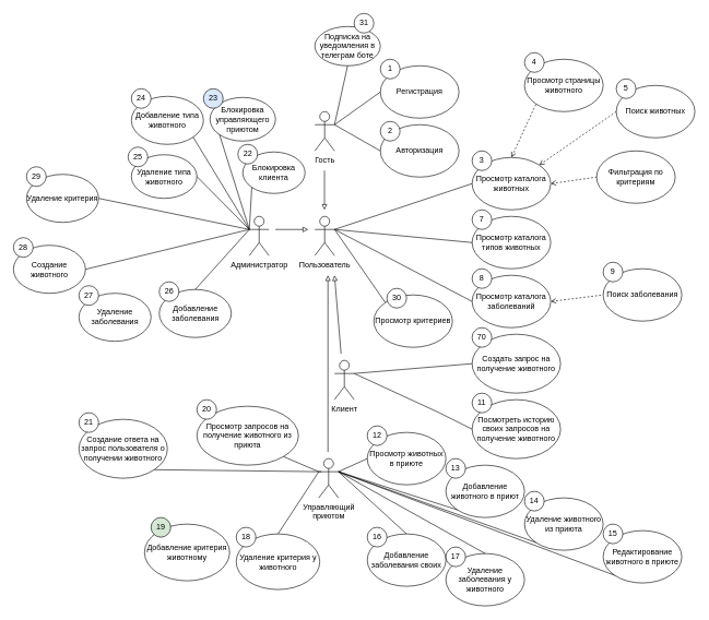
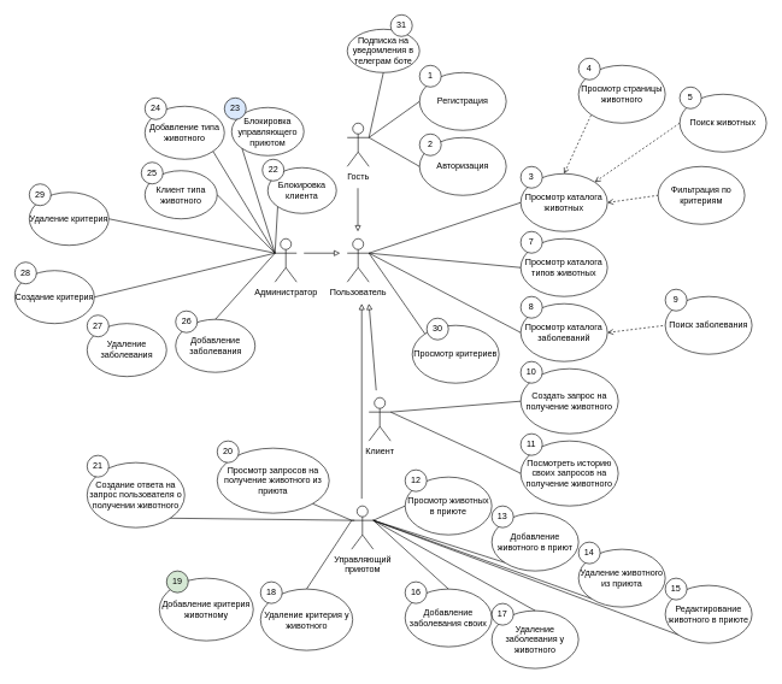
  <mxCell id="0" />
  <mxCell id="1" parent="0" />
  <mxCell id="2" value="Гость" style="shape=umlActor;verticalLabelPosition=bottom;verticalAlign=top;html=1;outlineConnect=0;" parent="1" vertex="1"><mxGeometry x="480" y="170" width="30" height="60" as="geometry" /></mxCell>
  <mxCell id="3" value="Пользователь" style="shape=umlActor;verticalLabelPosition=bottom;verticalAlign=top;html=1;outlineConnect=0;" parent="1" vertex="1"><mxGeometry x="480" y="330" width="30" height="60" as="geometry" /></mxCell>
  <mxCell id="4" value="Клиент" style="shape=umlActor;verticalLabelPosition=bottom;verticalAlign=top;html=1;outlineConnect=0;" parent="1" vertex="1"><mxGeometry x="510" y="550" width="30" height="60" as="geometry" /></mxCell>
  <mxCell id="5" value="Управляющий &lt;br&gt;приютом" style="shape=umlActor;verticalLabelPosition=bottom;verticalAlign=top;html=1;outlineConnect=0;" parent="1" vertex="1"><mxGeometry x="486" y="700" width="30" height="60" as="geometry" /></mxCell>
  <mxCell id="6" value="Администратор" style="shape=umlActor;verticalLabelPosition=bottom;verticalAlign=top;html=1;outlineConnect=0;" parent="1" vertex="1"><mxGeometry x="380" y="330" width="30" height="60" as="geometry" /></mxCell>
  <mxCell id="7" value="" style="endArrow=block;html=1;rounded=0;endFill=0;" parent="1" edge="1"><mxGeometry width="50" height="50" relative="1" as="geometry"><mxPoint x="494.68" y="260" as="sourcePoint" /><mxPoint x="494.68" y="320" as="targetPoint" /></mxGeometry></mxCell>
  <mxCell id="8" value="" style="endArrow=block;html=1;rounded=0;endFill=0;" parent="1" edge="1"><mxGeometry width="50" height="50" relative="1" as="geometry"><mxPoint x="520" y="540" as="sourcePoint" /><mxPoint x="510" y="420" as="targetPoint" /></mxGeometry></mxCell>
  <mxCell id="9" value="" style="endArrow=block;html=1;rounded=0;endFill=0;" parent="1" edge="1"><mxGeometry width="50" height="50" relative="1" as="geometry"><mxPoint x="500" y="690" as="sourcePoint" /><mxPoint x="500" y="420" as="targetPoint" /></mxGeometry></mxCell>
  <mxCell id="10" value="" style="endArrow=block;html=1;rounded=0;endFill=0;" parent="1" edge="1"><mxGeometry width="50" height="50" relative="1" as="geometry"><mxPoint x="420" y="350" as="sourcePoint" /><mxPoint x="470" y="350" as="targetPoint" /></mxGeometry></mxCell>
  <mxCell id="11" value="Регистрация" style="ellipse;whiteSpace=wrap;html=1;" parent="1" vertex="1"><mxGeometry x="580" y="100" width="120" height="80" as="geometry" /></mxCell>
  <mxCell id="12" value="1" style="ellipse;whiteSpace=wrap;html=1;aspect=fixed;" parent="1" vertex="1"><mxGeometry x="580" width="30" height="30" as="geometry" y="90" /></mxCell>
  <mxCell id="13" value="Авторизация" style="ellipse;whiteSpace=wrap;html=1;" parent="1" vertex="1"><mxGeometry x="580" y="190" width="120" height="80" as="geometry" /></mxCell>
  <mxCell id="14" value="2" style="ellipse;whiteSpace=wrap;html=1;aspect=fixed;" parent="1" vertex="1"><mxGeometry x="580" y="185" width="30" height="30" as="geometry" /></mxCell>
  <mxCell id="15" value="" style="endArrow=none;html=1;rounded=0;exitX=1;exitY=0.333;exitDx=0;exitDy=0;exitPerimeter=0;entryX=0;entryY=0.5;entryDx=0;entryDy=0;" parent="1" source="2" target="11" edge="1"><mxGeometry width="50" height="50" relative="1" as="geometry"><mxPoint x="510" y="170" as="sourcePoint" /><mxPoint x="560" y="120" as="targetPoint" /></mxGeometry></mxCell>
  <mxCell id="16" value="" style="endArrow=none;html=1;rounded=0;entryX=0;entryY=0.5;entryDx=0;entryDy=0;" parent="1" target="13" edge="1"><mxGeometry width="50" height="50" relative="1" as="geometry"><mxPoint x="510" y="190" as="sourcePoint" /><mxPoint x="590" y="150" as="targetPoint" /></mxGeometry></mxCell>
  <mxCell id="17" value="Просмотр каталога животных" style="ellipse;whiteSpace=wrap;html=1;" parent="1" vertex="1"><mxGeometry x="720" y="240" width="120" height="80" as="geometry" /></mxCell>
  <mxCell id="18" value="3" style="ellipse;whiteSpace=wrap;html=1;aspect=fixed;" parent="1" vertex="1"><mxGeometry x="720" y="230" width="30" height="30" as="geometry" /></mxCell>
  <mxCell id="19" value="Просмотр каталога типов животных" style="ellipse;whiteSpace=wrap;html=1;" parent="1" vertex="1"><mxGeometry x="720" y="330" width="120" height="80" as="geometry" /></mxCell>
  <mxCell id="20" value="7" style="ellipse;whiteSpace=wrap;html=1;aspect=fixed;" parent="1" vertex="1"><mxGeometry x="720" y="320" width="30" height="30" as="geometry" /></mxCell>
  <mxCell id="21" value="Просмотр каталога заболеваний" style="ellipse;whiteSpace=wrap;html=1;" parent="1" vertex="1"><mxGeometry x="720" y="420" width="120" height="80" as="geometry" /></mxCell>
  <mxCell id="22" value="8" style="ellipse;whiteSpace=wrap;html=1;aspect=fixed;" parent="1" vertex="1"><mxGeometry x="720" y="410" width="30" height="30" as="geometry" /></mxCell>
  <mxCell id="23" value="" style="endArrow=none;html=1;rounded=0;exitX=1;exitY=0.333;exitDx=0;exitDy=0;exitPerimeter=0;entryX=0;entryY=0.5;entryDx=0;entryDy=0;" parent="1" source="3" target="17" edge="1"><mxGeometry width="50" height="50" relative="1" as="geometry"><mxPoint x="580" y="380" as="sourcePoint" /><mxPoint x="630" y="330" as="targetPoint" /></mxGeometry></mxCell>
  <mxCell id="24" value="" style="endArrow=none;html=1;rounded=0;exitX=1;exitY=0.333;exitDx=0;exitDy=0;exitPerimeter=0;entryX=0;entryY=0.5;entryDx=0;entryDy=0;" parent="1" source="3" target="19" edge="1"><mxGeometry width="50" height="50" relative="1" as="geometry"><mxPoint x="520" y="360" as="sourcePoint" /><mxPoint x="730" y="290" as="targetPoint" /></mxGeometry></mxCell>
  <mxCell id="25" value="" style="endArrow=none;html=1;rounded=0;exitX=1;exitY=0.333;exitDx=0;exitDy=0;exitPerimeter=0;entryX=0;entryY=0.5;entryDx=0;entryDy=0;" parent="1" source="3" target="21" edge="1"><mxGeometry width="50" height="50" relative="1" as="geometry"><mxPoint x="520" y="360" as="sourcePoint" /><mxPoint x="730" y="380" as="targetPoint" /></mxGeometry></mxCell>
  <mxCell id="26" value="Создать запрос на получение животного" style="ellipse;whiteSpace=wrap;html=1;" parent="1" vertex="1"><mxGeometry x="720" y="510" width="135" height="90" as="geometry" /></mxCell>
- <mxCell id="27" value="70" style="ellipse;whiteSpace=wrap;html=1;aspect=fixed;" parent="1" vertex="1"><mxGeometry x="720" y="500" width="30" height="30" as="geometry" /></mxCell>
+ <mxCell id="27" value="10" style="ellipse;whiteSpace=wrap;html=1;aspect=fixed;" parent="1" vertex="1"><mxGeometry x="720" y="500" width="30" height="30" as="geometry" /></mxCell>
  <mxCell id="28" value="Посмотреть историю своих запросов на получение животного" style="ellipse;whiteSpace=wrap;html=1;" parent="1" vertex="1"><mxGeometry x="720" y="610" width="135" height="90" as="geometry" /></mxCell>
  <mxCell id="29" value="11" style="ellipse;whiteSpace=wrap;html=1;aspect=fixed;" parent="1" vertex="1"><mxGeometry x="720" y="600" width="30" height="30" as="geometry" /></mxCell>
  <mxCell id="30" value="" style="endArrow=none;html=1;rounded=0;exitX=1;exitY=0.333;exitDx=0;exitDy=0;exitPerimeter=0;entryX=0;entryY=0.5;entryDx=0;entryDy=0;" parent="1" source="4" target="26" edge="1"><mxGeometry width="50" height="50" relative="1" as="geometry"><mxPoint x="560" y="580" as="sourcePoint" /><mxPoint x="770" y="690" as="targetPoint" /></mxGeometry></mxCell>
  <mxCell id="31" value="" style="endArrow=none;html=1;rounded=0;exitX=1;exitY=0.333;exitDx=0;exitDy=0;exitPerimeter=0;entryX=0;entryY=0.5;entryDx=0;entryDy=0;" parent="1" source="4" target="28" edge="1"><mxGeometry width="50" height="50" relative="1" as="geometry"><mxPoint x="570" y="590" as="sourcePoint" /><mxPoint x="730" y="560" as="targetPoint" /><Array as="points"><mxPoint x="670" y="630" /></Array></mxGeometry></mxCell>
  <mxCell id="32" value="Просмотр животных в приюте" style="ellipse;whiteSpace=wrap;html=1;" parent="1" vertex="1"><mxGeometry x="560" y="660" width="120" height="80" as="geometry" /></mxCell>
  <mxCell id="33" value="12" style="ellipse;whiteSpace=wrap;html=1;aspect=fixed;" parent="1" vertex="1"><mxGeometry x="560" y="650" width="30" height="30" as="geometry" /></mxCell>
  <mxCell id="34" value="Просмотр страницы животного" style="ellipse;whiteSpace=wrap;html=1;" parent="1" vertex="1"><mxGeometry x="800" width="120" height="80" as="geometry" y="90" /></mxCell>
  <mxCell id="35" value="4" style="ellipse;whiteSpace=wrap;html=1;aspect=fixed;" parent="1" vertex="1"><mxGeometry x="800" y="80" width="30" height="30" as="geometry" /></mxCell>
  <mxCell id="36" value="Поиск животных" style="ellipse;whiteSpace=wrap;html=1;" parent="1" vertex="1"><mxGeometry x="940" y="130" width="120" height="80" as="geometry" /></mxCell>
  <mxCell id="37" value="5" style="ellipse;whiteSpace=wrap;html=1;aspect=fixed;" parent="1" vertex="1"><mxGeometry x="940" y="120" width="30" height="30" as="geometry" /></mxCell>
  <mxCell id="38" value="Фильтрация по критериям" style="ellipse;whiteSpace=wrap;html=1;" parent="1" vertex="1"><mxGeometry x="910" y="230" width="120" height="80" as="geometry" /></mxCell>
  <mxCell id="39" value="" style="endArrow=none;dashed=1;html=1;rounded=0;startArrow=open;startFill=0;exitX=0.5;exitY=0;exitDx=0;exitDy=0;entryX=0;entryY=1;entryDx=0;entryDy=0;" parent="1" source="17" target="34" edge="1"><mxGeometry width="50" height="50" relative="1" as="geometry"><mxPoint x="790" y="225" as="sourcePoint" /><mxPoint x="840" y="175" as="targetPoint" /></mxGeometry></mxCell>
  <mxCell id="40" value="" style="endArrow=none;dashed=1;html=1;rounded=0;startArrow=open;startFill=0;exitX=1;exitY=0;exitDx=0;exitDy=0;entryX=0;entryY=0.5;entryDx=0;entryDy=0;" parent="1" source="17" target="36" edge="1"><mxGeometry width="50" height="50" relative="1" as="geometry"><mxPoint x="800" y="235" as="sourcePoint" /><mxPoint x="850" y="185" as="targetPoint" /></mxGeometry></mxCell>
  <mxCell id="41" value="" style="endArrow=none;dashed=1;html=1;rounded=0;startArrow=open;startFill=0;exitX=1;exitY=0.5;exitDx=0;exitDy=0;entryX=0;entryY=0.5;entryDx=0;entryDy=0;" parent="1" source="17" target="38" edge="1"><mxGeometry width="50" height="50" relative="1" as="geometry"><mxPoint x="855" y="310" as="sourcePoint" /><mxPoint x="905" y="260" as="targetPoint" /></mxGeometry></mxCell>
  <mxCell id="42" value="Поиск заболевания" style="ellipse;whiteSpace=wrap;html=1;" parent="1" vertex="1"><mxGeometry x="920" y="410" width="120" height="80" as="geometry" /></mxCell>
  <mxCell id="43" value="9" style="ellipse;whiteSpace=wrap;html=1;aspect=fixed;" parent="1" vertex="1"><mxGeometry x="920" y="400" width="30" height="30" as="geometry" /></mxCell>
  <mxCell id="44" value="" style="endArrow=none;dashed=1;html=1;rounded=0;startArrow=open;startFill=0;exitX=1;exitY=0.5;exitDx=0;exitDy=0;entryX=0;entryY=0.5;entryDx=0;entryDy=0;" parent="1" source="21" target="42" edge="1"><mxGeometry width="50" height="50" relative="1" as="geometry"><mxPoint x="860" y="460" as="sourcePoint" /><mxPoint x="930" y="430" as="targetPoint" /></mxGeometry></mxCell>
  <mxCell id="45" value="Добавление животного в приют" style="ellipse;whiteSpace=wrap;html=1;" parent="1" vertex="1"><mxGeometry x="680" y="710" width="120" height="80" as="geometry" /></mxCell>
  <mxCell id="46" value="13" style="ellipse;whiteSpace=wrap;html=1;aspect=fixed;" parent="1" vertex="1"><mxGeometry x="680" y="700" width="30" height="30" as="geometry" /></mxCell>
  <mxCell id="47" value="Удаление животного из приюта" style="ellipse;whiteSpace=wrap;html=1;" parent="1" vertex="1"><mxGeometry x="800" y="760" width="120" height="80" as="geometry" /></mxCell>
  <mxCell id="48" value="14" style="ellipse;whiteSpace=wrap;html=1;aspect=fixed;" parent="1" vertex="1"><mxGeometry x="800" y="750" width="30" height="30" as="geometry" /></mxCell>
  <mxCell id="49" value="Редактирование животного в приюте" style="ellipse;whiteSpace=wrap;html=1;" parent="1" vertex="1"><mxGeometry x="920" y="810" width="120" height="80" as="geometry" /></mxCell>
  <mxCell id="50" value="15" style="ellipse;whiteSpace=wrap;html=1;aspect=fixed;" parent="1" vertex="1"><mxGeometry x="920" y="800" width="30" height="30" as="geometry" /></mxCell>
  <mxCell id="51" value="" style="endArrow=none;html=1;rounded=0;exitX=1;exitY=0.333;exitDx=0;exitDy=0;exitPerimeter=0;entryX=0;entryY=0.5;entryDx=0;entryDy=0;" parent="1" source="5" target="32" edge="1"><mxGeometry width="50" height="50" relative="1" as="geometry"><mxPoint x="540" y="810" as="sourcePoint" /><mxPoint x="750" y="920" as="targetPoint" /></mxGeometry></mxCell>
  <mxCell id="52" value="" style="endArrow=none;html=1;rounded=0;exitX=1;exitY=0.333;exitDx=0;exitDy=0;exitPerimeter=0;entryX=0;entryY=1;entryDx=0;entryDy=0;" parent="1" source="5" target="45" edge="1"><mxGeometry width="50" height="50" relative="1" as="geometry"><mxPoint x="526" y="730" as="sourcePoint" /><mxPoint x="570" y="710" as="targetPoint" /></mxGeometry></mxCell>
  <mxCell id="53" value="" style="endArrow=none;html=1;rounded=0;exitX=1;exitY=0.333;exitDx=0;exitDy=0;exitPerimeter=0;entryX=0;entryY=1;entryDx=0;entryDy=0;" parent="1" source="5" target="47" edge="1"><mxGeometry width="50" height="50" relative="1" as="geometry"><mxPoint x="536" y="740" as="sourcePoint" /><mxPoint x="690" y="760" as="targetPoint" /></mxGeometry></mxCell>
  <mxCell id="54" value="" style="endArrow=none;html=1;rounded=0;exitX=1;exitY=0.333;exitDx=0;exitDy=0;exitPerimeter=0;entryX=0;entryY=1;entryDx=0;entryDy=0;" parent="1" source="5" target="49" edge="1"><mxGeometry width="50" height="50" relative="1" as="geometry"><mxPoint x="546" y="750" as="sourcePoint" /><mxPoint x="828" y="838" as="targetPoint" /></mxGeometry></mxCell>
  <mxCell id="55" value="Добавление заболевания своих" style="ellipse;whiteSpace=wrap;html=1;" parent="1" vertex="1"><mxGeometry x="560" y="815" width="120" height="80" as="geometry" /></mxCell>
  <mxCell id="56" value="16" style="ellipse;whiteSpace=wrap;html=1;aspect=fixed;" parent="1" vertex="1"><mxGeometry x="560" y="805" width="30" height="30" as="geometry" /></mxCell>
  <mxCell id="57" value="Удаление заболевания у животного" style="ellipse;whiteSpace=wrap;html=1;" parent="1" vertex="1"><mxGeometry x="680" y="845" width="120" height="80" as="geometry" /></mxCell>
  <mxCell id="58" value="17" style="ellipse;whiteSpace=wrap;html=1;aspect=fixed;" parent="1" vertex="1"><mxGeometry x="680" y="835" width="30" height="30" as="geometry" /></mxCell>
  <mxCell id="59" value="" style="endArrow=none;html=1;rounded=0;exitX=1;exitY=0.333;exitDx=0;exitDy=0;exitPerimeter=0;entryX=0.5;entryY=0;entryDx=0;entryDy=0;" parent="1" source="5" target="55" edge="1"><mxGeometry width="50" height="50" relative="1" as="geometry"><mxPoint x="526" y="730" as="sourcePoint" /><mxPoint x="708" y="788" as="targetPoint" /></mxGeometry></mxCell>
  <mxCell id="60" value="" style="endArrow=none;html=1;rounded=0;entryX=0.5;entryY=0;entryDx=0;entryDy=0;exitX=1;exitY=0.333;exitDx=0;exitDy=0;exitPerimeter=0;" parent="1" source="5" target="57" edge="1"><mxGeometry width="50" height="50" relative="1" as="geometry"><mxPoint x="520" y="720" as="sourcePoint" /><mxPoint x="630" y="825" as="targetPoint" /></mxGeometry></mxCell>
  <mxCell id="61" value="Удаление критерия у животного" style="ellipse;whiteSpace=wrap;html=1;" parent="1" vertex="1"><mxGeometry x="360" y="815" width="127.5" height="85" as="geometry" /></mxCell>
  <mxCell id="62" value="18" style="ellipse;whiteSpace=wrap;html=1;aspect=fixed;" parent="1" vertex="1"><mxGeometry x="360" y="805" width="30" height="30" as="geometry" /></mxCell>
  <mxCell id="63" value="Добавление критерия животному" style="ellipse;whiteSpace=wrap;html=1;" parent="1" vertex="1"><mxGeometry x="220" y="800" width="130" height="86.67" as="geometry" /></mxCell>
  <mxCell id="64" value="19" style="ellipse;whiteSpace=wrap;html=1;aspect=fixed;fillColor=#d5e8d4;" parent="1" vertex="1"><mxGeometry x="230" y="790" width="30" height="30" as="geometry" /></mxCell>
  <mxCell id="65" value="" style="endArrow=none;html=1;rounded=0;exitX=0;exitY=0.333;exitDx=0;exitDy=0;exitPerimeter=0;entryX=0.5;entryY=0;entryDx=0;entryDy=0;" parent="1" source="5" target="61" edge="1"><mxGeometry width="50" height="50" relative="1" as="geometry"><mxPoint x="496" y="730" as="sourcePoint" /><mxPoint x="300" y="810" as="targetPoint" /></mxGeometry></mxCell>
  <mxCell id="66" value="Просмотр запросов на получение животного из приюта" style="ellipse;whiteSpace=wrap;html=1;" parent="1" vertex="1"><mxGeometry x="300" y="620" width="155" height="90" as="geometry" /></mxCell>
  <mxCell id="67" value="20" style="ellipse;whiteSpace=wrap;html=1;aspect=fixed;" parent="1" vertex="1"><mxGeometry x="300" y="610" width="30" height="30" as="geometry" /></mxCell>
  <mxCell id="68" value="Создание ответа на запрос пользователя о получении животного" style="ellipse;whiteSpace=wrap;html=1;" parent="1" vertex="1"><mxGeometry x="120" y="640" width="135" height="90" as="geometry" /></mxCell>
  <mxCell id="69" value="21" style="ellipse;whiteSpace=wrap;html=1;aspect=fixed;" parent="1" vertex="1"><mxGeometry x="120" y="630" width="30" height="30" as="geometry" /></mxCell>
  <mxCell id="70" value="" style="endArrow=none;html=1;rounded=0;entryX=1;entryY=1;entryDx=0;entryDy=0;exitX=0;exitY=0.333;exitDx=0;exitDy=0;exitPerimeter=0;" parent="1" source="5" target="66" edge="1"><mxGeometry width="50" height="50" relative="1" as="geometry"><mxPoint x="480" y="720" as="sourcePoint" /><mxPoint x="295" y="810" as="targetPoint" /></mxGeometry></mxCell>
  <mxCell id="71" value="" style="endArrow=none;html=1;rounded=0;entryX=1;entryY=1;entryDx=0;entryDy=0;" parent="1" target="68" edge="1"><mxGeometry width="50" height="50" relative="1" as="geometry"><mxPoint x="490" y="720" as="sourcePoint" /><mxPoint x="443" y="707" as="targetPoint" /></mxGeometry></mxCell>
  <mxCell id="72" value="Блокировка клиента" style="ellipse;whiteSpace=wrap;html=1;" parent="1" vertex="1"><mxGeometry x="370" y="231.67" width="95" height="63.33" as="geometry" /></mxCell>
  <mxCell id="73" value="22" style="ellipse;whiteSpace=wrap;html=1;aspect=fixed;" parent="1" vertex="1"><mxGeometry x="362.5" y="220" width="30" height="30" as="geometry" /></mxCell>
  <mxCell id="74" value="Блокировка управляющего приютом" style="ellipse;whiteSpace=wrap;html=1;" parent="1" vertex="1"><mxGeometry x="320" y="148.33" width="100" height="66.67" as="geometry" /></mxCell>
  <mxCell id="75" value="23" style="ellipse;whiteSpace=wrap;html=1;aspect=fixed;fillColor=#dae8fc;" parent="1" vertex="1"><mxGeometry x="310" y="135" width="30" height="30" as="geometry" /></mxCell>
  <mxCell id="76" value="" style="endArrow=none;html=1;rounded=0;exitX=0;exitY=0.333;exitDx=0;exitDy=0;exitPerimeter=0;entryX=0;entryY=1;entryDx=0;entryDy=0;" parent="1" source="6" target="72" edge="1"><mxGeometry width="50" height="50" relative="1" as="geometry"><mxPoint x="190" y="315" as="sourcePoint" /><mxPoint x="400" y="245" as="targetPoint" /></mxGeometry></mxCell>
  <mxCell id="77" value="" style="endArrow=none;html=1;rounded=0;exitX=0;exitY=0.333;exitDx=0;exitDy=0;exitPerimeter=0;entryX=0;entryY=1;entryDx=0;entryDy=0;" parent="1" source="6" target="74" edge="1"><mxGeometry width="50" height="50" relative="1" as="geometry"><mxPoint x="390" y="360" as="sourcePoint" /><mxPoint x="394" y="296" as="targetPoint" /></mxGeometry></mxCell>
  <mxCell id="78" value="Добавление типа животного" style="ellipse;whiteSpace=wrap;html=1;" parent="1" vertex="1"><mxGeometry y="146.66" width="110" height="73.34" as="geometry" x="200" /></mxCell>
- <mxCell id="79" value="Удаление типа животного" style="ellipse;whiteSpace=wrap;html=1;" parent="1" vertex="1"><mxGeometry y="235.84" width="100" height="66.67" as="geometry" x="200" /></mxCell>
+ <mxCell id="79" value="Клиент типа животного" style="ellipse;whiteSpace=wrap;html=1;" parent="1" vertex="1"><mxGeometry y="235.84" width="100" height="66.67" as="geometry" x="200" /></mxCell>
  <mxCell id="80" value="24" style="ellipse;whiteSpace=wrap;html=1;aspect=fixed;" parent="1" vertex="1"><mxGeometry y="135" width="30" height="30" as="geometry" x="200" /></mxCell>
  <mxCell id="81" value="25" style="ellipse;whiteSpace=wrap;html=1;aspect=fixed;" parent="1" vertex="1"><mxGeometry x="195" y="224.17" width="30" height="30" as="geometry" /></mxCell>
  <mxCell id="82" value="" style="endArrow=none;html=1;rounded=0;entryX=1;entryY=1;entryDx=0;entryDy=0;" parent="1" target="78" edge="1"><mxGeometry width="50" height="50" relative="1" as="geometry"><mxPoint x="380" y="350" as="sourcePoint" /><mxPoint x="345" y="215" as="targetPoint" /></mxGeometry></mxCell>
  <mxCell id="83" value="" style="endArrow=none;html=1;rounded=0;entryX=1;entryY=0.5;entryDx=0;entryDy=0;" parent="1" target="79" edge="1"><mxGeometry width="50" height="50" relative="1" as="geometry"><mxPoint x="380" y="350" as="sourcePoint" /><mxPoint x="304" y="219" as="targetPoint" /></mxGeometry></mxCell>
  <mxCell id="84" value="Добавление заболевания" style="ellipse;whiteSpace=wrap;html=1;" parent="1" vertex="1"><mxGeometry x="242.5" y="441.66" width="110" height="73.34" as="geometry" /></mxCell>
  <mxCell id="85" value="26" style="ellipse;whiteSpace=wrap;html=1;aspect=fixed;" parent="1" vertex="1"><mxGeometry x="242.5" y="430" width="30" height="30" as="geometry" /></mxCell>
  <mxCell id="86" value="Удаление заболевания" style="ellipse;whiteSpace=wrap;html=1;" parent="1" vertex="1"><mxGeometry x="120" y="447.49" width="110" height="73.34" as="geometry" /></mxCell>
  <mxCell id="87" value="27" style="ellipse;whiteSpace=wrap;html=1;aspect=fixed;" parent="1" vertex="1"><mxGeometry x="120" y="435.83" width="30" height="30" as="geometry" /></mxCell>
  <mxCell id="88" value="" style="endArrow=none;html=1;rounded=0;entryX=0;entryY=0.333;entryDx=0;entryDy=0;exitX=0.5;exitY=0;exitDx=0;exitDy=0;entryPerimeter=0;" parent="1" source="84" target="6" edge="1"><mxGeometry width="50" height="50" relative="1" as="geometry"><mxPoint x="210" y="460" as="sourcePoint" /><mxPoint x="390" y="360" as="targetPoint" /></mxGeometry></mxCell>
- <mxCell id="89" value="Создание животного" style="ellipse;whiteSpace=wrap;html=1;" parent="1" vertex="1"><mxGeometry x="20" y="374.15" width="110" height="73.34" as="geometry" /></mxCell>
+ <mxCell id="89" value="Создание критерия" style="ellipse;whiteSpace=wrap;html=1;" parent="1" vertex="1"><mxGeometry x="20" y="374.15" width="110" height="73.34" as="geometry" /></mxCell>
  <mxCell id="90" value="28" style="ellipse;whiteSpace=wrap;html=1;aspect=fixed;" parent="1" vertex="1"><mxGeometry x="20" y="362.49" width="30" height="30" as="geometry" /></mxCell>
  <mxCell id="91" value="Удаление критерия" style="ellipse;whiteSpace=wrap;html=1;" parent="1" vertex="1"><mxGeometry x="40" y="265.83" width="110" height="73.34" as="geometry" /></mxCell>
  <mxCell id="92" value="29" style="ellipse;whiteSpace=wrap;html=1;aspect=fixed;" parent="1" vertex="1"><mxGeometry x="40" y="254.17" width="30" height="30" as="geometry" /></mxCell>
  <mxCell id="93" value="" style="endArrow=none;html=1;rounded=0;exitX=1;exitY=0.5;exitDx=0;exitDy=0;" parent="1" source="91" edge="1"><mxGeometry width="50" height="50" relative="1" as="geometry"><mxPoint x="210" y="460" as="sourcePoint" /><mxPoint x="380" y="350" as="targetPoint" /></mxGeometry></mxCell>
  <mxCell id="94" value="" style="endArrow=none;html=1;rounded=0;exitX=1;exitY=0.5;exitDx=0;exitDy=0;" parent="1" source="89" edge="1"><mxGeometry width="50" height="50" relative="1" as="geometry"><mxPoint x="160" y="313" as="sourcePoint" /><mxPoint x="380" y="350" as="targetPoint" /></mxGeometry></mxCell>
  <mxCell id="95" value="Просмотр критериев" style="ellipse;whiteSpace=wrap;html=1;" parent="1" vertex="1"><mxGeometry x="570" y="450" width="120" height="80" as="geometry" /></mxCell>
  <mxCell id="96" value="" style="endArrow=none;html=1;rounded=0;exitX=1;exitY=0.333;exitDx=0;exitDy=0;exitPerimeter=0;entryX=0;entryY=0;entryDx=0;entryDy=0;" parent="1" source="3" target="95" edge="1"><mxGeometry width="50" height="50" relative="1" as="geometry"><mxPoint x="520" y="360" as="sourcePoint" /><mxPoint x="730" y="470" as="targetPoint" /></mxGeometry></mxCell>
  <mxCell id="97" value="30" style="ellipse;whiteSpace=wrap;html=1;aspect=fixed;" parent="1" vertex="1"><mxGeometry x="590" y="440" width="30" height="30" as="geometry" /></mxCell>
  <mxCell id="98" value="Подписка на уведомления в телеграм боте" style="ellipse;whiteSpace=wrap;html=1;" vertex="1" parent="1"><mxGeometry x="480" y="40" width="100" height="60" as="geometry" /></mxCell>
  <mxCell id="99" value="" style="endArrow=none;html=1;rounded=0;entryX=0.5;entryY=1;entryDx=0;entryDy=0;" edge="1" parent="1" target="98"><mxGeometry width="50" height="50" relative="1" as="geometry"><mxPoint x="510" y="190" as="sourcePoint" /><mxPoint x="690" y="110" as="targetPoint" /></mxGeometry></mxCell>
  <mxCell id="100" value="31" style="ellipse;whiteSpace=wrap;html=1;aspect=fixed;" vertex="1" parent="1"><mxGeometry x="540" y="20" width="30" height="30" as="geometry" /></mxCell>
